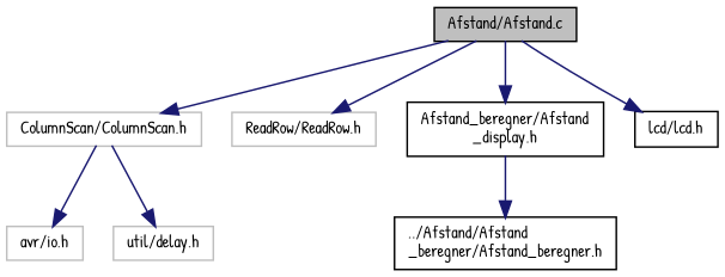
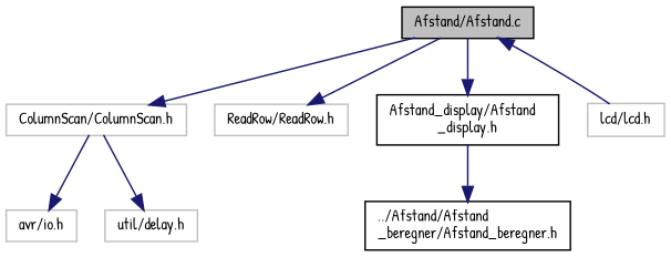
  digraph {
    fontname="Patrick Hand"
    node [color=grey75 fillcolor=white fontname="Patrick Hand" fontsize=10 shape=record style=filled]
    edge [color=midnightblue fontname="Patrick Hand" fontsize=10 labelfontname=Helvetica labelfontsize=10 style=solid]
    n1 [color=black fillcolor=grey75 fontcolor=black height=0.2 label="Afstand/Afstand.c" width=0.4]
    n2 [height=0.2 label="ColumnScan/ColumnScan.h" width=0.4]
    n3 [height=0.2 label="ReadRow/ReadRow.h" width=0.4]
-   n4 [color=black height=0.2 label="Afstand_beregner/Afstand\l_display.h" width=0.4]
-   n5 [color=black height=0.2 label="lcd/lcd.h" width=0.4]
+   n4 [color=black height=0.2 label="Afstand_display/Afstand\l_display.h" width=0.4]
+   n5 [height=0.2 label="lcd/lcd.h" width=0.4]
    n6 [height=0.2 label="avr/io.h" width=0.4]
    n7 [height=0.2 label="util/delay.h" width=0.4]
    n8 [color=black height=0.2 label="../Afstand/Afstand\l_beregner/Afstand_beregner.h" width=0.4]
    n1 -> n2
    n1 -> n3
    n1 -> n4
-   n1 -> n5
+   n5 -> n1
    n2 -> n6
    n2 -> n7
    n4 -> n8
  }
